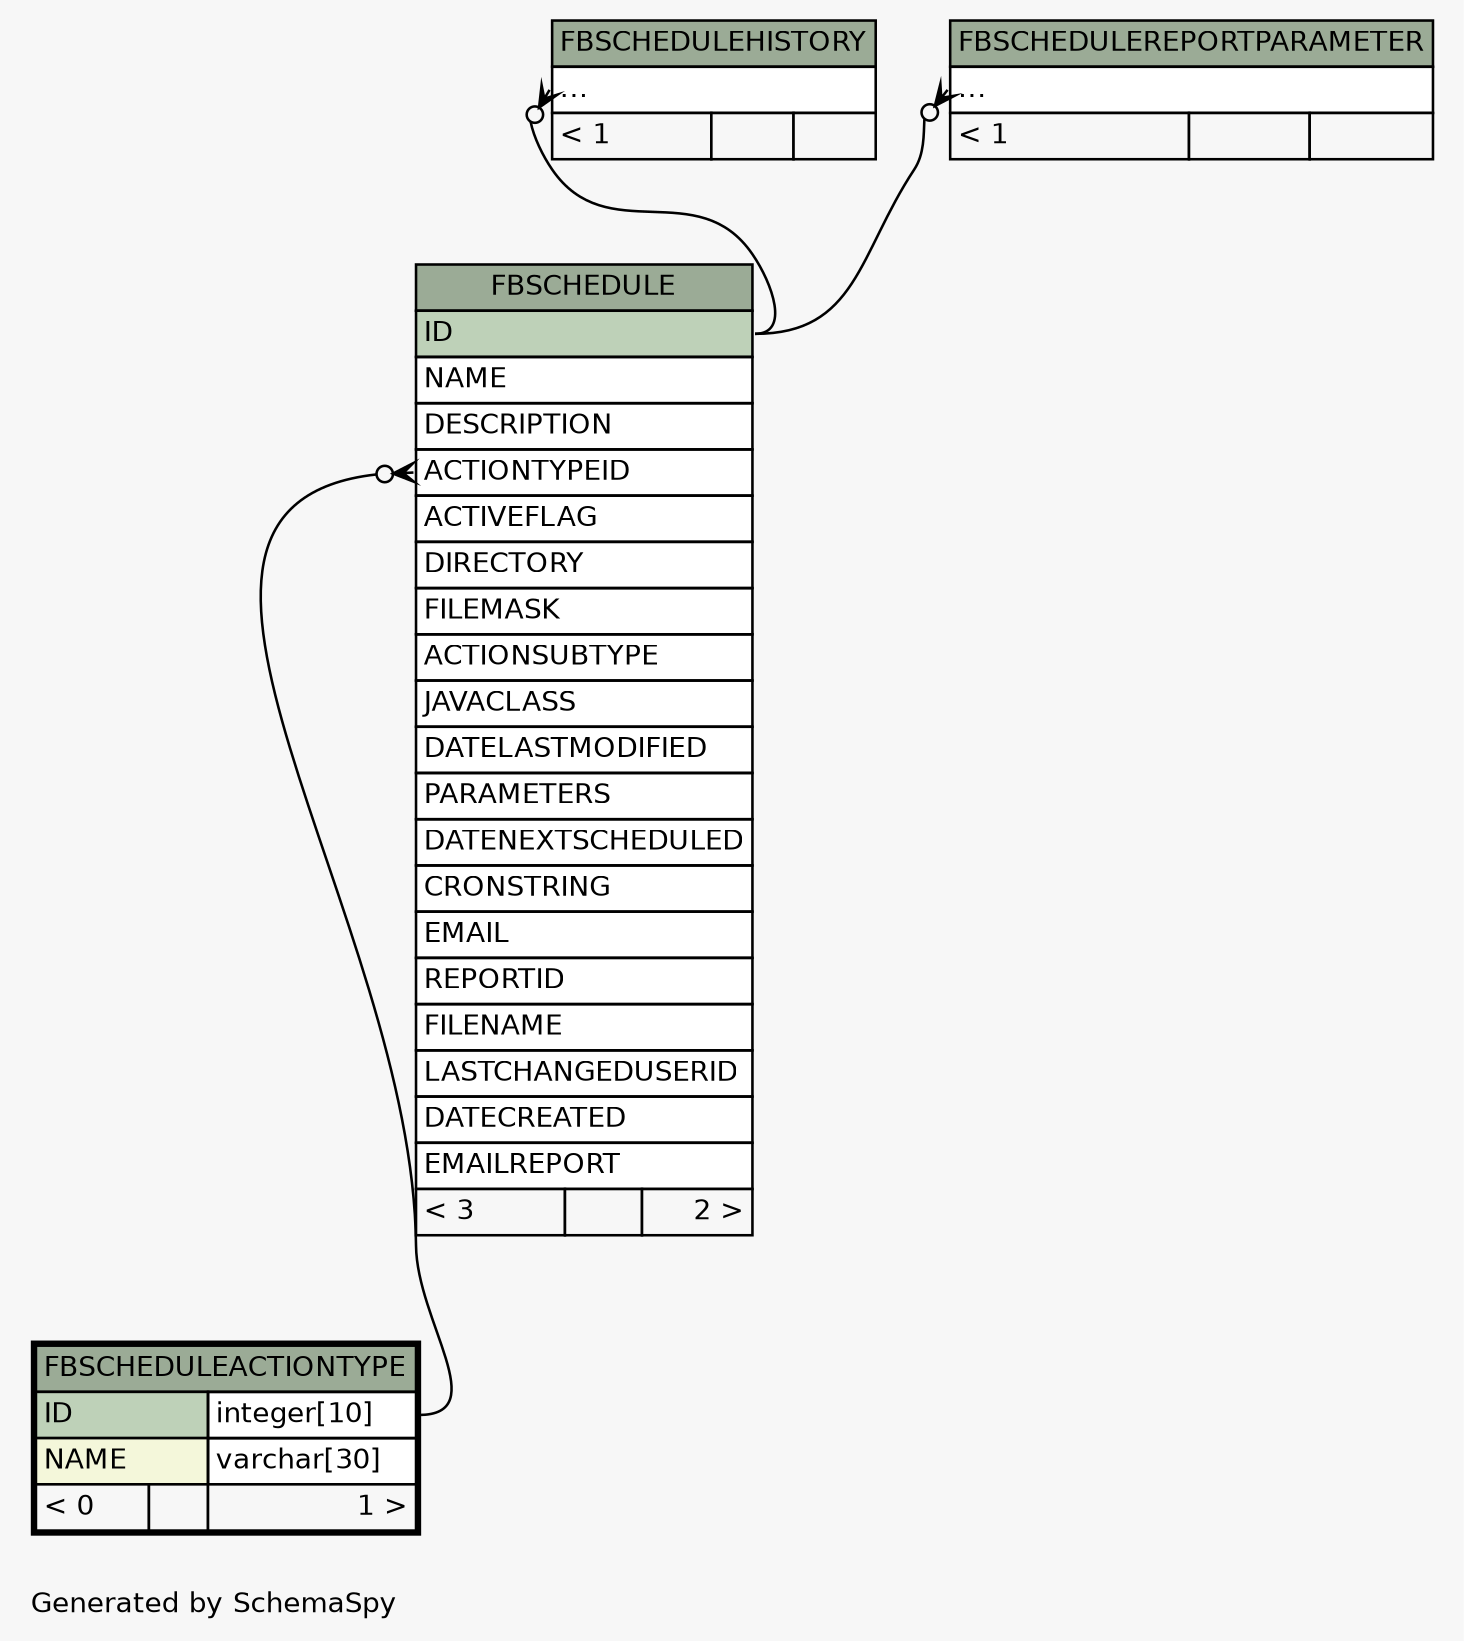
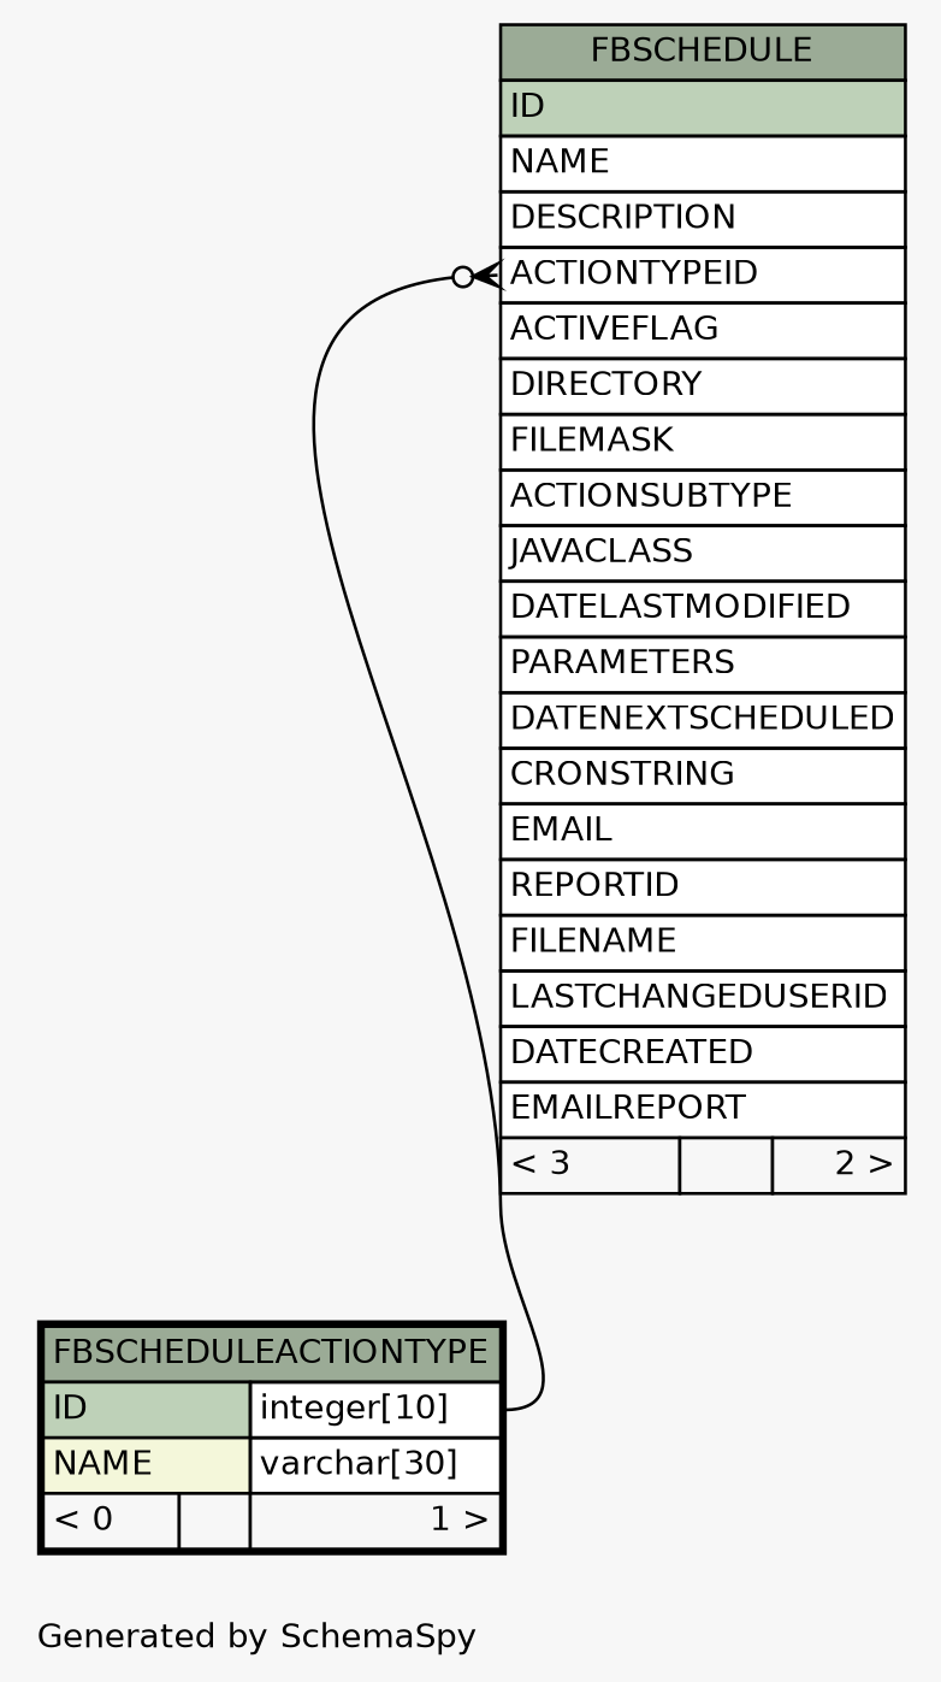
  digraph {
    bgcolor="#f7f7f7"
    fontname=Helvetica
    fontsize=11
    label="\nGenerated by SchemaSpy"
    labeljust=l
    nodesep=0.18
    rankdir=TB
    ranksep=0.46
    node [fontname=Helvetica fontsize=11 shape=plaintext]
    edge [arrowhead=none arrowsize=0.8 arrowtail=crowodot dir=back headport="ID:e" tailport="elipses:w"]
    n1 [label=<     <TABLE BORDER="0" CELLBORDER="1" CELLSPACING="0" BGCOLOR="#ffffff">       <TR><TD COLSPAN="3" BGCOLOR="#9bab96" ALIGN="CENTER">FBSCHEDULE</TD></TR>       <TR><TD PORT="ID" COLSPAN="3" BGCOLOR="#bed1b8" ALIGN="LEFT">ID</TD></TR>       <TR><TD PORT="NAME" COLSPAN="3" ALIGN="LEFT">NAME</TD></TR>       <TR><TD PORT="DESCRIPTION" COLSPAN="3" ALIGN="LEFT">DESCRIPTION</TD></TR>       <TR><TD PORT="ACTIONTYPEID" COLSPAN="3" ALIGN="LEFT">ACTIONTYPEID</TD></TR>       <TR><TD PORT="ACTIVEFLAG" COLSPAN="3" ALIGN="LEFT">ACTIVEFLAG</TD></TR>       <TR><TD PORT="DIRECTORY" COLSPAN="3" ALIGN="LEFT">DIRECTORY</TD></TR>       <TR><TD PORT="FILEMASK" COLSPAN="3" ALIGN="LEFT">FILEMASK</TD></TR>       <TR><TD PORT="ACTIONSUBTYPE" COLSPAN="3" ALIGN="LEFT">ACTIONSUBTYPE</TD></TR>       <TR><TD PORT="JAVACLASS" COLSPAN="3" ALIGN="LEFT">JAVACLASS</TD></TR>       <TR><TD PORT="DATELASTMODIFIED" COLSPAN="3" ALIGN="LEFT">DATELASTMODIFIED</TD></TR>       <TR><TD PORT="PARAMETERS" COLSPAN="3" ALIGN="LEFT">PARAMETERS</TD></TR>       <TR><TD PORT="DATENEXTSCHEDULED" COLSPAN="3" ALIGN="LEFT">DATENEXTSCHEDULED</TD></TR>       <TR><TD PORT="CRONSTRING" COLSPAN="3" ALIGN="LEFT">CRONSTRING</TD></TR>       <TR><TD PORT="EMAIL" COLSPAN="3" ALIGN="LEFT">EMAIL</TD></TR>       <TR><TD PORT="REPORTID" COLSPAN="3" ALIGN="LEFT">REPORTID</TD></TR>       <TR><TD PORT="FILENAME" COLSPAN="3" ALIGN="LEFT">FILENAME</TD></TR>       <TR><TD PORT="LASTCHANGEDUSERID" COLSPAN="3" ALIGN="LEFT">LASTCHANGEDUSERID</TD></TR>       <TR><TD PORT="DATECREATED" COLSPAN="3" ALIGN="LEFT">DATECREATED</TD></TR>       <TR><TD PORT="EMAILREPORT" COLSPAN="3" ALIGN="LEFT">EMAILREPORT</TD></TR>       <TR><TD ALIGN="LEFT" BGCOLOR="#f7f7f7">&lt; 3</TD><TD ALIGN="RIGHT" BGCOLOR="#f7f7f7">  </TD><TD ALIGN="RIGHT" BGCOLOR="#f7f7f7">2 &gt;</TD></TR>     </TABLE>>]
    n2 [label=<     <TABLE BORDER="2" CELLBORDER="1" CELLSPACING="0" BGCOLOR="#ffffff">       <TR><TD COLSPAN="3" BGCOLOR="#9bab96" ALIGN="CENTER">FBSCHEDULEACTIONTYPE</TD></TR>       <TR><TD PORT="ID" COLSPAN="2" BGCOLOR="#bed1b8" ALIGN="LEFT">ID</TD><TD PORT="ID.type" ALIGN="LEFT">integer[10]</TD></TR>       <TR><TD PORT="NAME" COLSPAN="2" BGCOLOR="#f4f7da" ALIGN="LEFT">NAME</TD><TD PORT="NAME.type" ALIGN="LEFT">varchar[30]</TD></TR>       <TR><TD ALIGN="LEFT" BGCOLOR="#f7f7f7">&lt; 0</TD><TD ALIGN="RIGHT" BGCOLOR="#f7f7f7">  </TD><TD ALIGN="RIGHT" BGCOLOR="#f7f7f7">1 &gt;</TD></TR>     </TABLE>>]
-   n3 [label=<     <TABLE BORDER="0" CELLBORDER="1" CELLSPACING="0" BGCOLOR="#ffffff">       <TR><TD COLSPAN="3" BGCOLOR="#9bab96" ALIGN="CENTER">FBSCHEDULEHISTORY</TD></TR>       <TR><TD PORT="elipses" COLSPAN="3" ALIGN="LEFT">...</TD></TR>       <TR><TD ALIGN="LEFT" BGCOLOR="#f7f7f7">&lt; 1</TD><TD ALIGN="RIGHT" BGCOLOR="#f7f7f7">  </TD><TD ALIGN="RIGHT" BGCOLOR="#f7f7f7">  </TD></TR>     </TABLE>>]
-   n4 [label=<     <TABLE BORDER="0" CELLBORDER="1" CELLSPACING="0" BGCOLOR="#ffffff">       <TR><TD COLSPAN="3" BGCOLOR="#9bab96" ALIGN="CENTER">FBSCHEDULEREPORTPARAMETER</TD></TR>       <TR><TD PORT="elipses" COLSPAN="3" ALIGN="LEFT">...</TD></TR>       <TR><TD ALIGN="LEFT" BGCOLOR="#f7f7f7">&lt; 1</TD><TD ALIGN="RIGHT" BGCOLOR="#f7f7f7">  </TD><TD ALIGN="RIGHT" BGCOLOR="#f7f7f7">  </TD></TR>     </TABLE>>]
    n1 -> n2 [headport="ID.type:e" tailport="ACTIONTYPEID:w"]
-   n3 -> n1
-   n4 -> n1
  }
